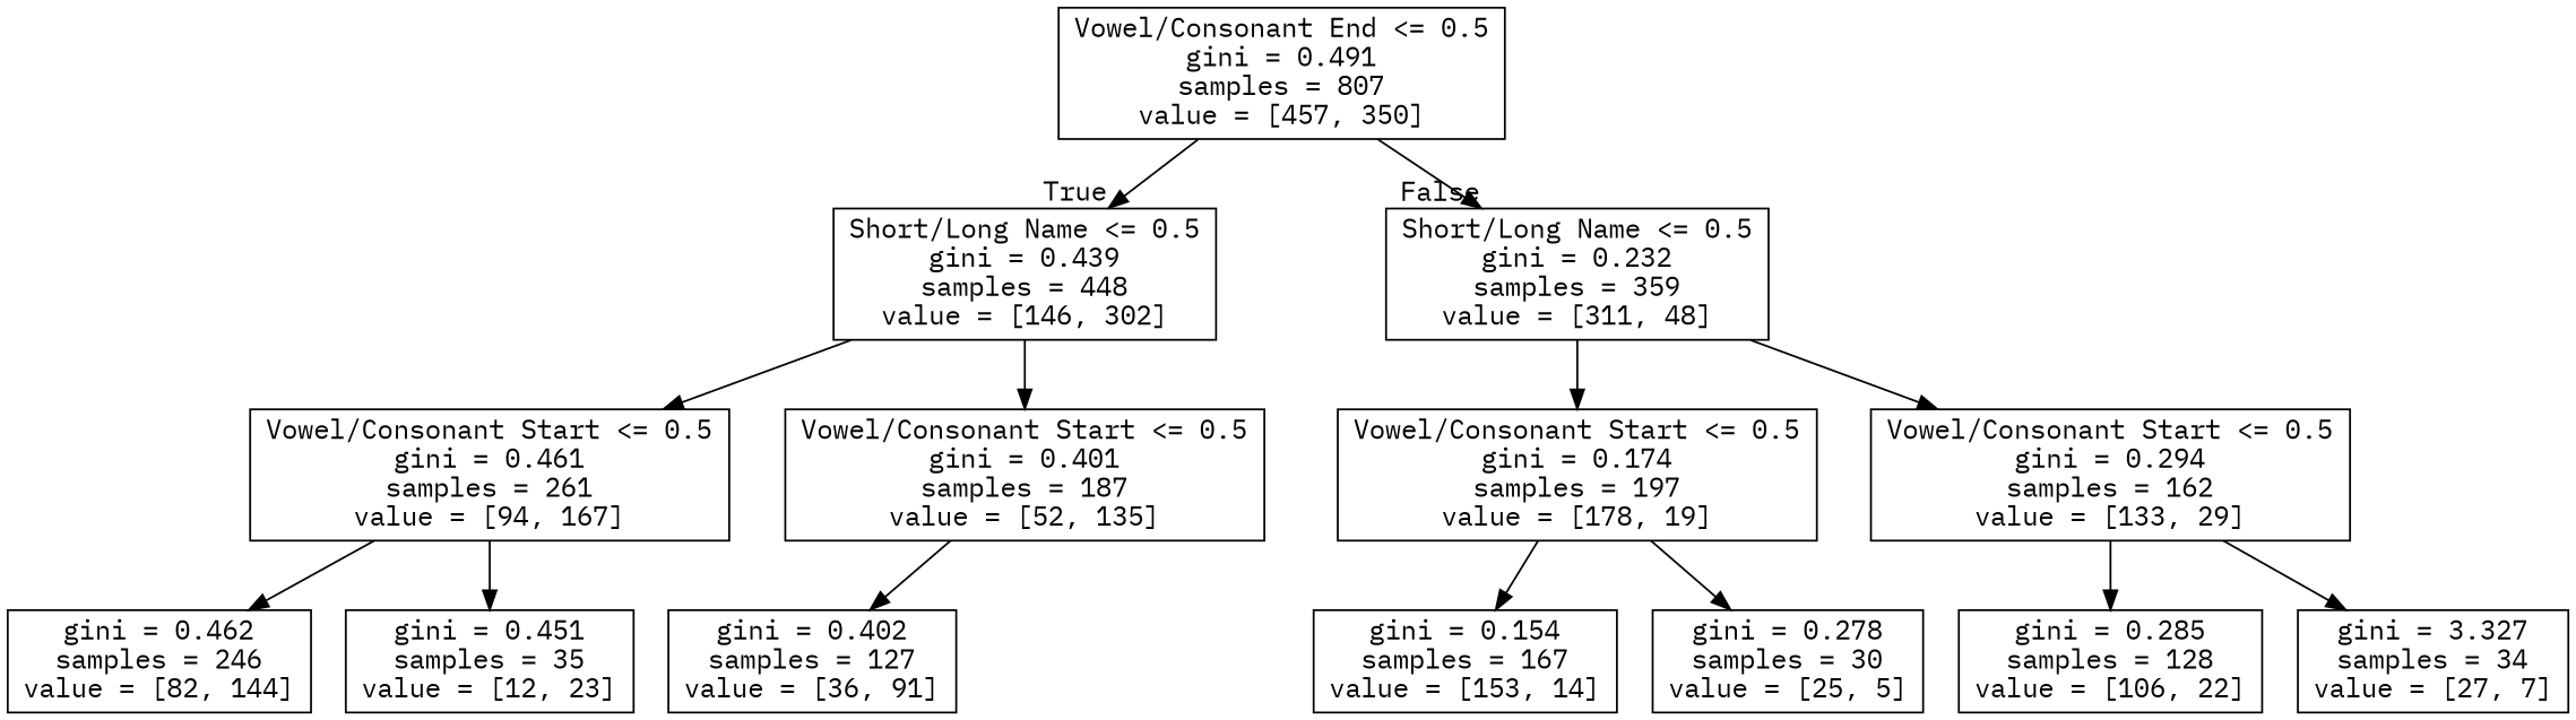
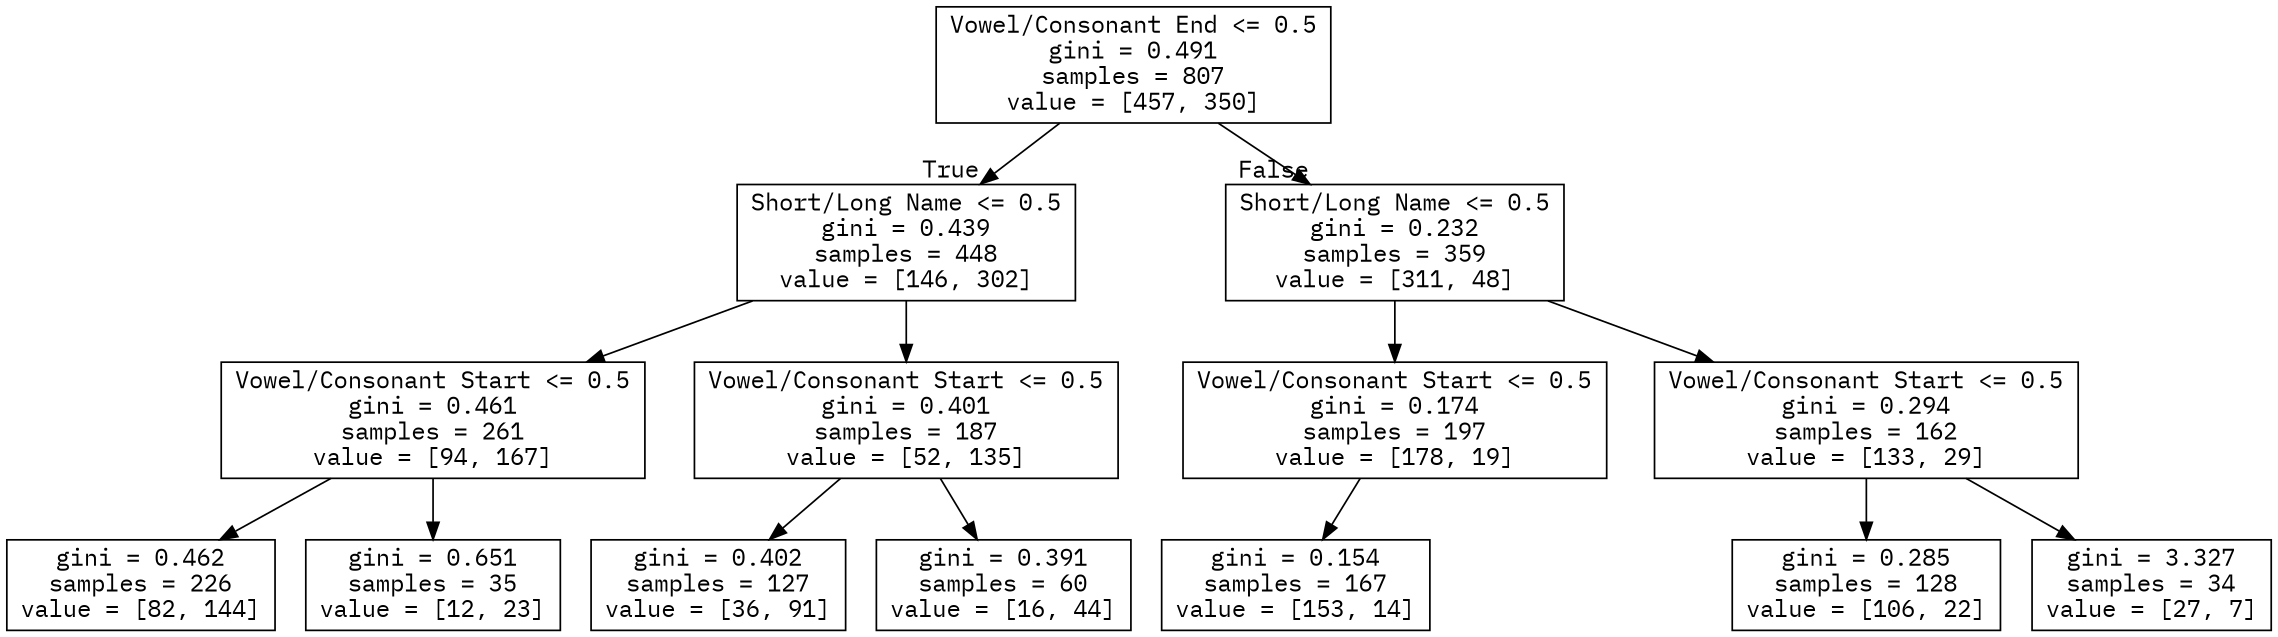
  digraph {
    fontname="IBM Plex Mono"
    node [fontname="IBM Plex Mono" shape=box]
    edge [fontname="IBM Plex Mono"]
    n1 [label="Vowel/Consonant End <= 0.5\ngini = 0.491\nsamples = 807\nvalue = [457, 350]"]
    n2 [label="Short/Long Name <= 0.5\ngini = 0.439\nsamples = 448\nvalue = [146, 302]"]
    n3 [label="Short/Long Name <= 0.5\ngini = 0.232\nsamples = 359\nvalue = [311, 48]"]
    n4 [label="Vowel/Consonant Start <= 0.5\ngini = 0.461\nsamples = 261\nvalue = [94, 167]"]
    n5 [label="Vowel/Consonant Start <= 0.5\ngini = 0.401\nsamples = 187\nvalue = [52, 135]"]
    n6 [label="Vowel/Consonant Start <= 0.5\ngini = 0.174\nsamples = 197\nvalue = [178, 19]"]
    n7 [label="Vowel/Consonant Start <= 0.5\ngini = 0.294\nsamples = 162\nvalue = [133, 29]"]
-   n8 [label="gini = 0.462\nsamples = 246\nvalue = [82, 144]"]
-   n9 [label="gini = 0.451\nsamples = 35\nvalue = [12, 23]"]
+   n8 [label="gini = 0.462\nsamples = 226\nvalue = [82, 144]"]
+   n9 [label="gini = 0.651\nsamples = 35\nvalue = [12, 23]"]
    n10 [label="gini = 0.402\nsamples = 127\nvalue = [36, 91]"]
+   n11 [label="gini = 0.391\nsamples = 60\nvalue = [16, 44]"]
    n12 [label="gini = 0.154\nsamples = 167\nvalue = [153, 14]"]
-   n13 [label="gini = 0.278\nsamples = 30\nvalue = [25, 5]"]
    n14 [label="gini = 0.285\nsamples = 128\nvalue = [106, 22]"]
    n15 [label="gini = 3.327\nsamples = 34\nvalue = [27, 7]"]
    n1 -> n2 [headlabel=True labelangle=45 labeldistance=2.5]
    n1 -> n3 [headlabel=False labelangle=-45 labeldistance=2.5]
    n2 -> n4
    n2 -> n5
    n3 -> n6
    n3 -> n7
    n4 -> n8
    n4 -> n9
    n5 -> n10
+   n5 -> n11
    n6 -> n12
-   n6 -> n13
    n7 -> n14
    n7 -> n15
  }
